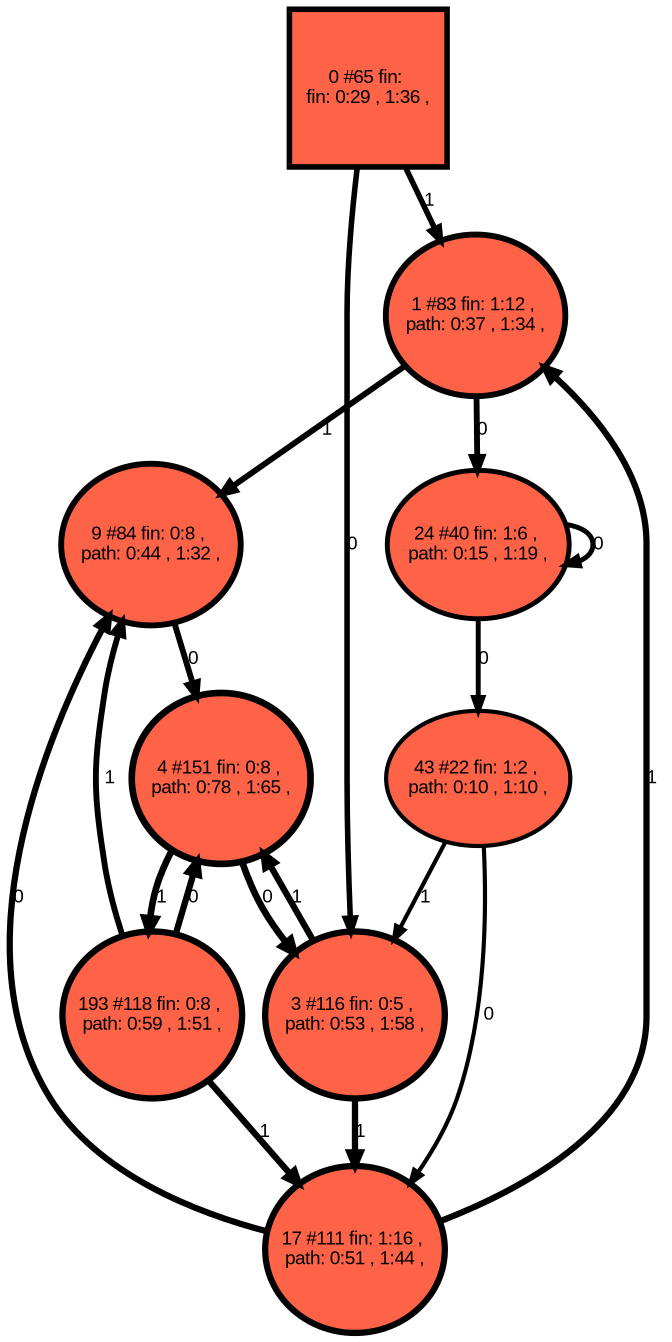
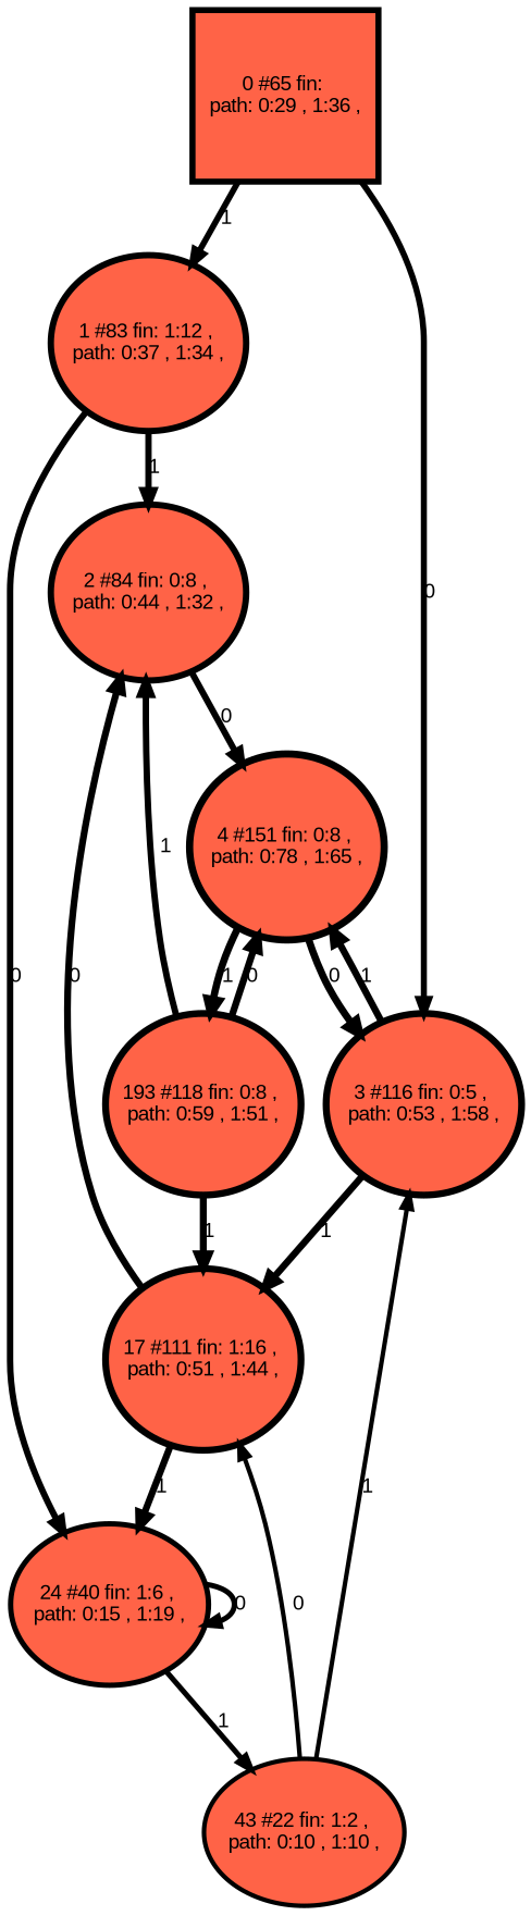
  digraph {
    fontname="Liberation Sans"
    node [fillcolor=tomato fontname="Liberation Sans" style=filled]
    edge [fontname="Liberation Sans" penwidth=4.18965]
-   n1 [height=1.64667 label="0 #65 fin: \n fin: 0:29 , 1:36 , " penwidth=4.18965 shape=box width=1.64667]
+   n1 [height=1.64667 label="0 #65 fin: \n path: 0:29 , 1:36 , " penwidth=4.18965 shape=box width=1.64667]
    n2 [height=1.69209 label="1 #83 fin: 1:12 , \n path: 0:37 , 1:34 , " penwidth=4.43082 width=1.69209]
    n3 [height=1.75131 label="3 #116 fin: 0:5 , \n path: 0:53 , 1:58 , " penwidth=4.76217 width=1.75131]
-   n4 [height=1.69427 label="9 #84 fin: 0:8 , \n path: 0:44 , 1:32 , " penwidth=4.44265 width=1.69427]
+   n4 [height=1.69427 label="2 #84 fin: 0:8 , \n path: 0:44 , 1:32 , " penwidth=4.44265 width=1.69427]
    n5 [height=1.55045 label="24 #40 fin: 1:6 , \n path: 0:15 , 1:19 , " penwidth=3.71357 width=1.55045]
    n6 [height=1.79573 label="4 #151 fin: 0:8 , \n path: 0:78 , 1:65 , " penwidth=5.02388 width=1.79573]
    n7 [height=1.74371 label="17 #111 fin: 1:16 , \n path: 0:51 , 1:44 , " penwidth=4.7185 width=1.74371]
    n8 [height=1.41961 label="43 #22 fin: 1:2 , \n path: 0:10 , 1:10 , " penwidth=3.13549 width=1.41961]
    n9 [height=1.75425 label="193 #118 fin: 0:8 , \n path: 0:59 , 1:51 , " penwidth=4.77912 width=1.75425]
    n1 -> n2 [label="1 "]
    n1 -> n3 [label="0 "]
    n2 -> n4 [label="1 " penwidth=4.43082]
    n2 -> n5 [label="0 " penwidth=4.43082]
    n3 -> n6 [label="1 " penwidth=4.76217]
    n3 -> n7 [label="1 " penwidth=4.76217]
    n4 -> n6 [label="0 " penwidth=4.44265]
    n5 -> n5 [label="0 " penwidth=3.71357]
-   n5 -> n8 [label="0 " penwidth=3.71357]
+   n5 -> n8 [label="1 " penwidth=3.71357]
    n6 -> n3 [label="0 " penwidth=5.02388]
    n6 -> n9 [label="1 " penwidth=5.02388]
-   n7 -> n2 [label="1 " penwidth=4.7185]
+   n7 -> n5 [label="1 " penwidth=4.7185]
    n7 -> n4 [label="0 " penwidth=4.7185]
    n8 -> n3 [label="1 " penwidth=3.13549]
    n8 -> n7 [label="0 " penwidth=3.13549]
    n9 -> n4 [label="1 " penwidth=4.44265]
    n9 -> n6 [label="0 " penwidth=4.77912]
    n9 -> n7 [label="1 " penwidth=4.77912]
  }
